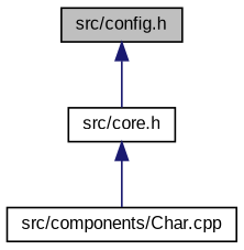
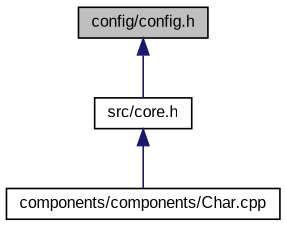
  digraph {
    fontname="Liberation Sans"
    node [color=black fillcolor=white fontname="Liberation Sans" fontsize=10 shape=record style=filled]
    edge [color=midnightblue dir=back fontname="Liberation Sans" fontsize=10 labelfontname=Helvetica labelfontsize=10 style=solid]
-   n1 [fillcolor=grey75 fontcolor=black height=0.2 label="src/config.h" width=0.4]
+   n1 [fillcolor=grey75 fontcolor=black height=0.2 label="config/config.h" width=0.4]
    n2 [height=0.2 label="src/core.h" width=0.4]
-   n3 [height=0.2 label="src/components/Char.cpp" width=0.4]
+   n3 [height=0.2 label="components/components/Char.cpp" width=0.4]
    n1 -> n2
    n2 -> n3
  }
